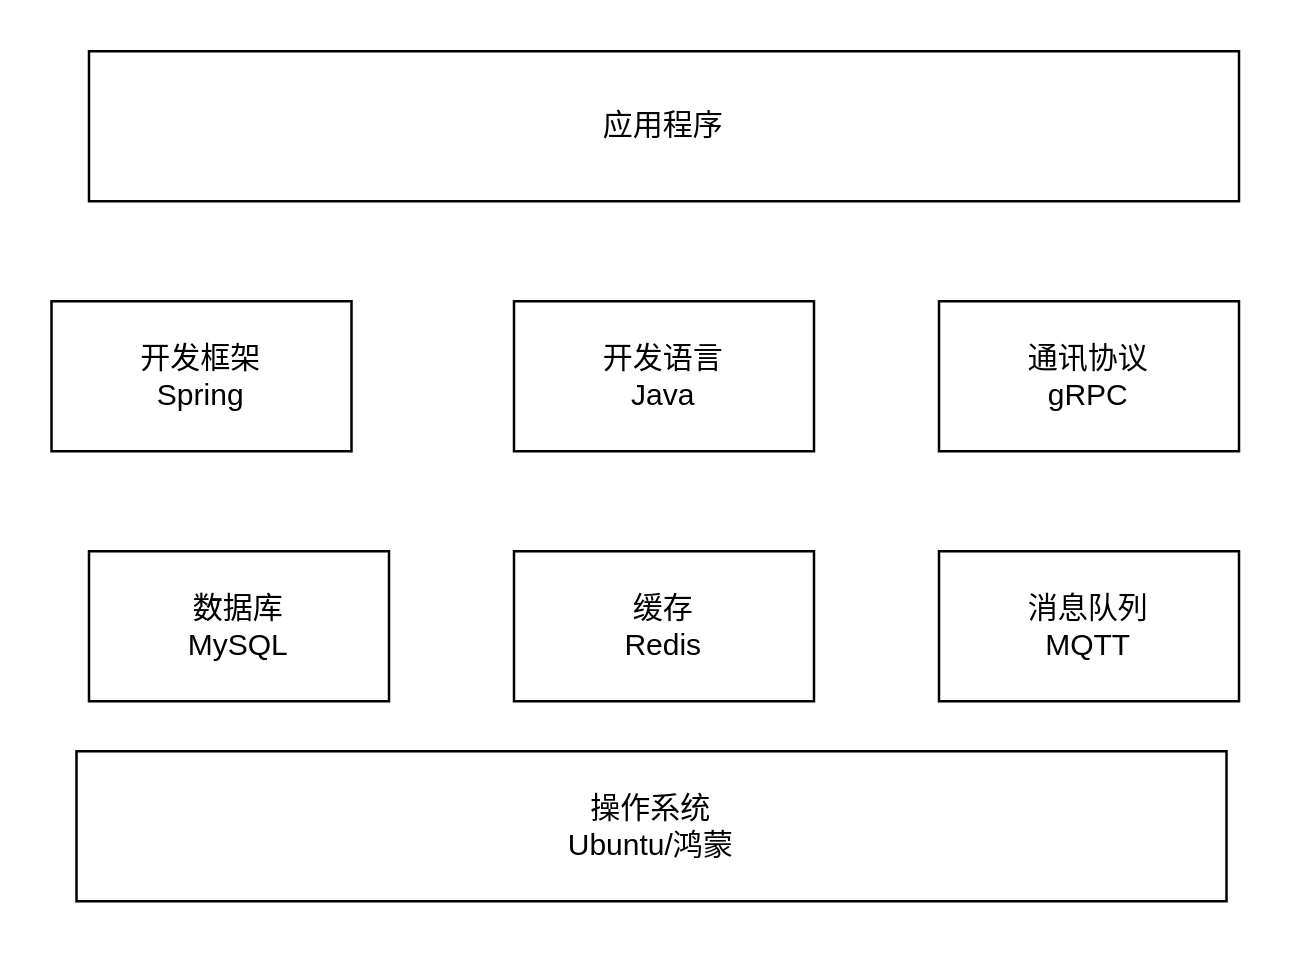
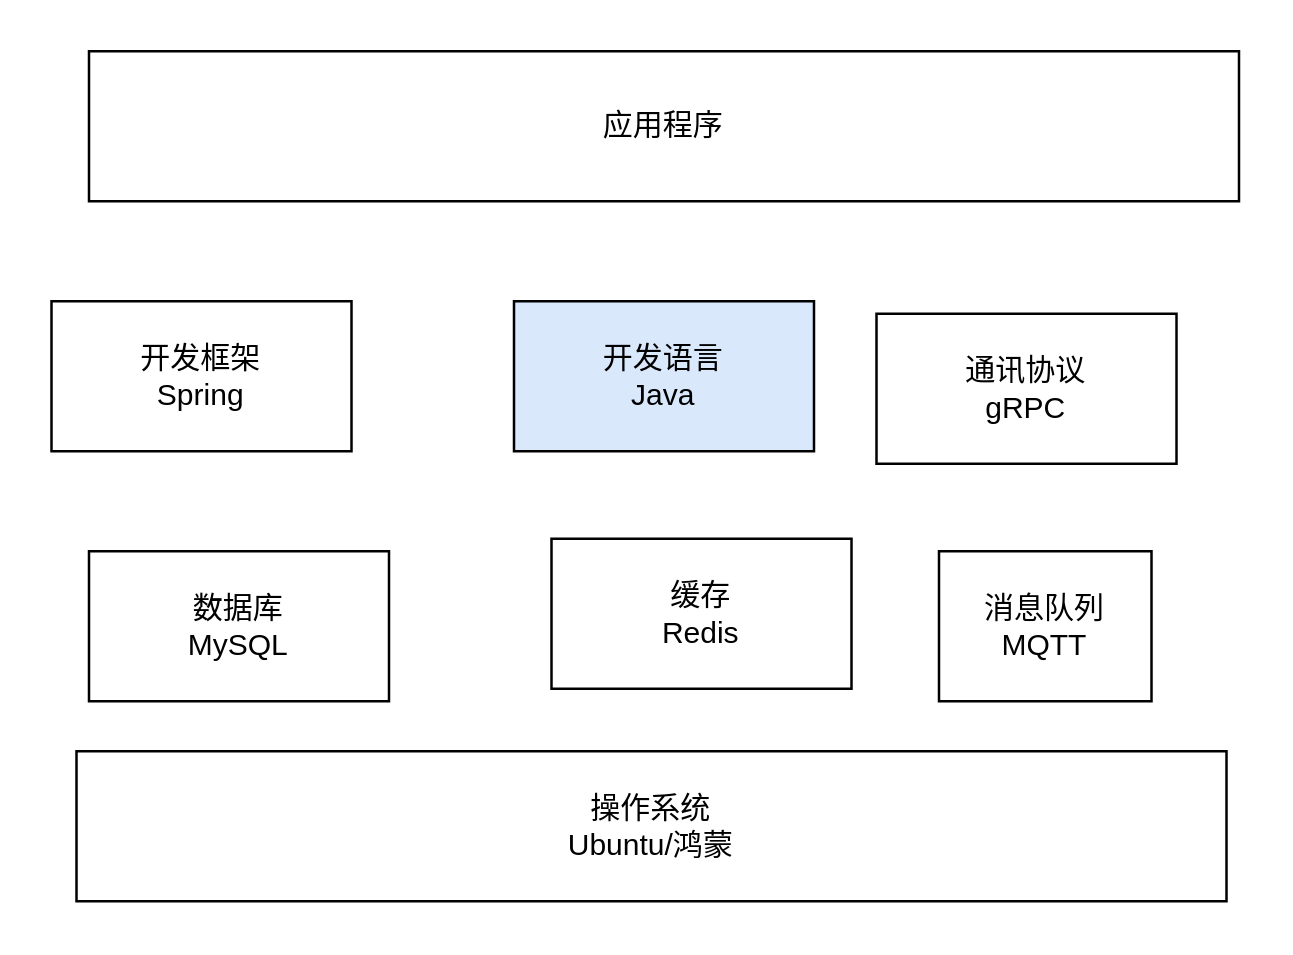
  <mxCell id="0" />
  <mxCell id="1" parent="0" />
  <mxCell id="2" value="操作系统&lt;div&gt;Ubuntu/鸿蒙&lt;/div&gt;" style="rounded=0;whiteSpace=wrap;html=1;" vertex="1" parent="1"><mxGeometry x="30" y="300" width="460" height="60" as="geometry" /></mxCell>
  <mxCell id="3" value="数据库&lt;div&gt;MySQL&lt;/div&gt;" style="rounded=0;whiteSpace=wrap;html=1;" vertex="1" parent="1"><mxGeometry x="35" y="220" width="120" height="60" as="geometry" /></mxCell>
  <mxCell id="4" value="开发框架&lt;div&gt;Spring&lt;/div&gt;" style="rounded=0;whiteSpace=wrap;html=1;" vertex="1" parent="1"><mxGeometry x="20" y="120" width="120" height="60" as="geometry" /></mxCell>
- <mxCell id="5" value="缓存&lt;br&gt;&lt;div&gt;Redis&lt;/div&gt;" style="rounded=0;whiteSpace=wrap;html=1;" vertex="1" parent="1"><mxGeometry x="205" y="220" width="120" height="60" as="geometry" /></mxCell>
- <mxCell id="6" value="开发语言&lt;div&gt;Java&lt;/div&gt;" style="rounded=0;whiteSpace=wrap;html=1;" vertex="1" parent="1"><mxGeometry x="205" y="120" width="120" height="60" as="geometry" /></mxCell>
+ <mxCell id="5" value="缓存&lt;br&gt;&lt;div&gt;Redis&lt;/div&gt;" style="rounded=0;whiteSpace=wrap;html=1;" vertex="1" parent="1"><mxGeometry x="220" y="215" width="120" height="60" as="geometry" /></mxCell>
+ <mxCell id="6" value="开发语言&lt;div&gt;Java&lt;/div&gt;" style="rounded=0;whiteSpace=wrap;html=1;fillColor=#dae8fc;" vertex="1" parent="1"><mxGeometry x="205" y="120" width="120" height="60" as="geometry" /></mxCell>
  <mxCell id="7" value="应用程序" style="rounded=0;whiteSpace=wrap;html=1;" vertex="1" parent="1"><mxGeometry x="35" y="20" width="460" height="60" as="geometry" /></mxCell>
- <mxCell id="8" value="消息队列&lt;br&gt;&lt;div&gt;MQTT&lt;/div&gt;" style="rounded=0;whiteSpace=wrap;html=1;" vertex="1" parent="1"><mxGeometry x="375" y="220" width="120" height="60" as="geometry" /></mxCell>
- <mxCell id="9" value="通讯协议&lt;div&gt;gRPC&lt;/div&gt;" style="rounded=0;whiteSpace=wrap;html=1;" vertex="1" parent="1"><mxGeometry x="375" y="120" width="120" height="60" as="geometry" /></mxCell>
+ <mxCell id="8" value="消息队列&lt;br&gt;&lt;div&gt;MQTT&lt;/div&gt;" style="rounded=0;whiteSpace=wrap;html=1;" vertex="1" parent="1"><mxGeometry x="375" y="220" width="85" height="60" as="geometry" /></mxCell>
+ <mxCell id="9" value="通讯协议&lt;div&gt;gRPC&lt;/div&gt;" style="rounded=0;whiteSpace=wrap;html=1;" vertex="1" parent="1"><mxGeometry x="350" y="125" width="120" height="60" as="geometry" /></mxCell>
